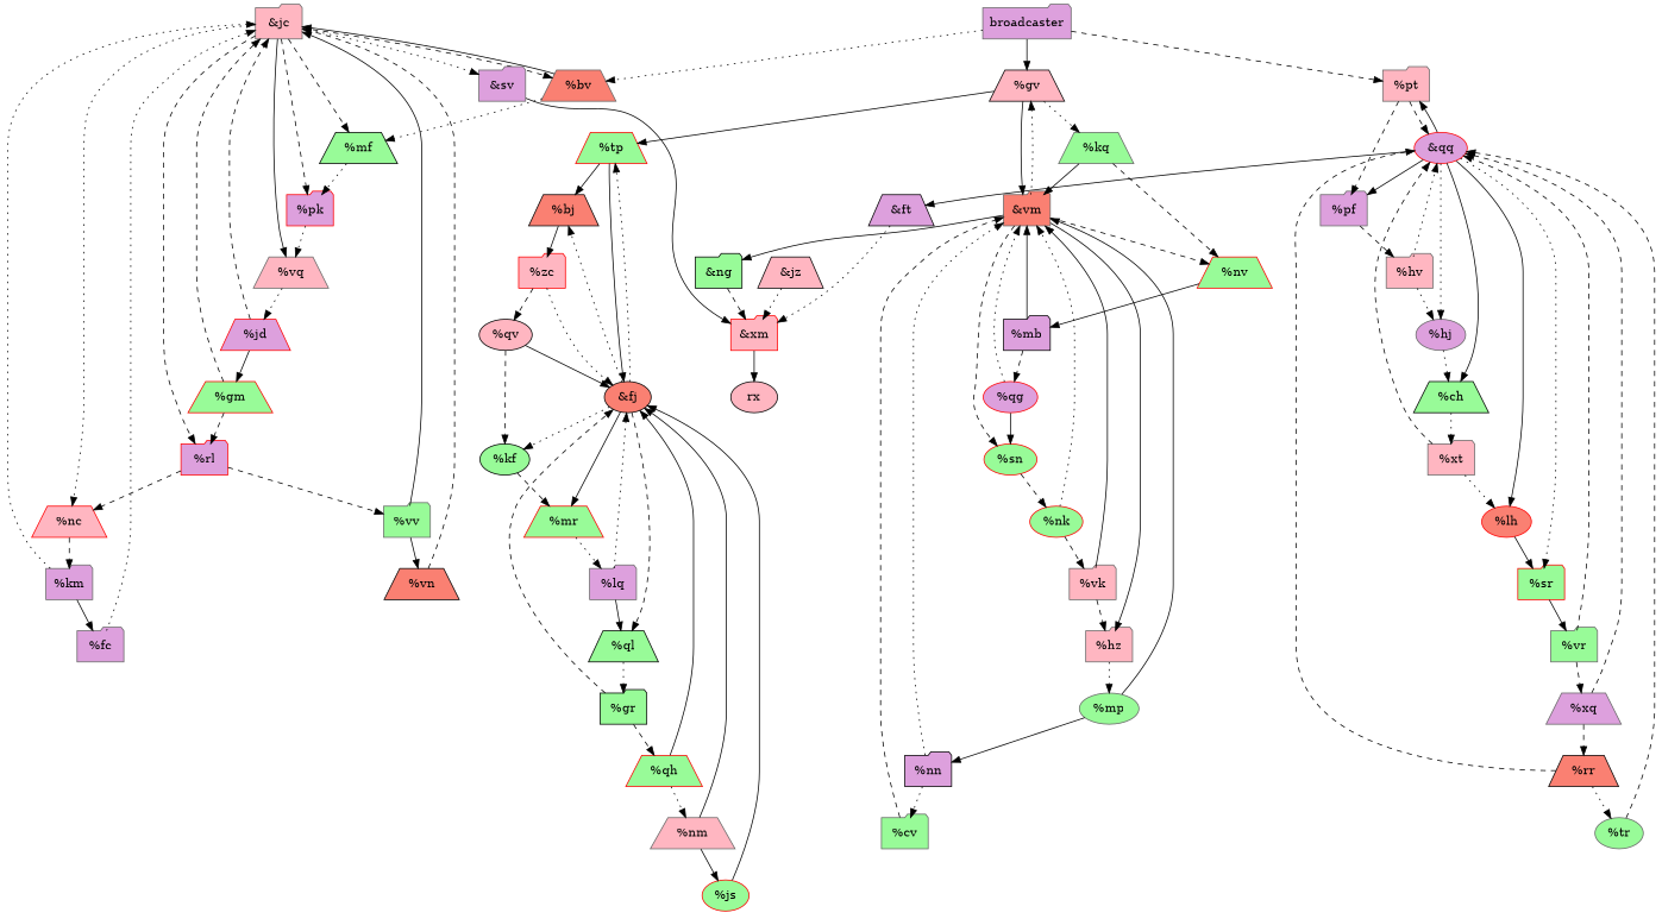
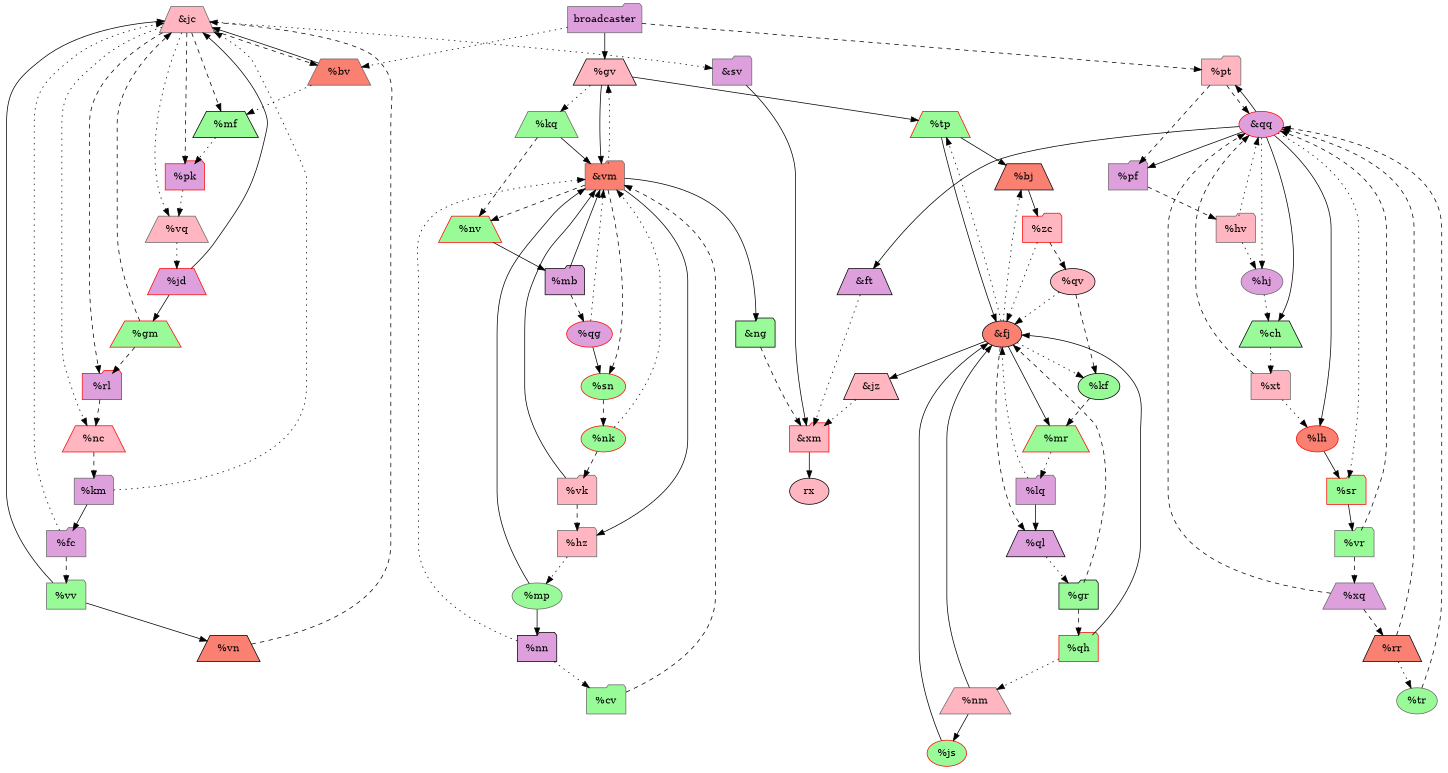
  digraph {
    node [color=gray40 fillcolor=palegreen shape=folder style=filled]
    edge [style=dashed]
-   n1 [fillcolor=lightpink label="&jc"]
+   n1 [fillcolor=lightpink label="&jc" shape=trapezium]
    n2 [color=red fillcolor=plum label="%rl"]
    n3 [fillcolor=salmon label="%bv" shape=trapezium]
    n4 [color=red fillcolor=lightpink label="%nc" shape=trapezium]
    n5 [fillcolor=plum label="&sv"]
    n6 [color=red fillcolor=plum label="%pk"]
    n7 [fillcolor=lightpink label="%vq" shape=trapezium]
    n8 [color=black label="%mf" shape=trapezium]
    n9 [fillcolor=plum label="%km"]
    n10 [color=red fillcolor=lightpink label="&xm"]
    n11 [color=red fillcolor=plum label="%jd" shape=trapezium]
    n12 [color=black fillcolor=salmon label="%bj" shape=trapezium]
    n13 [color=red fillcolor=lightpink label="%zc"]
    n14 [color=black fillcolor=salmon label="&fj" shape=ellipse]
    n15 [color=black fillcolor=lightpink label="%qv" shape=ellipse]
    n16 [fillcolor=plum label="%fc"]
    n17 [label="%vv"]
    n18 [label="%vr"]
    n19 [color=red fillcolor=plum label="&qq" shape=ellipse]
    n20 [fillcolor=plum label="%xq" shape=trapezium]
    n21 [color=black fillcolor=plum label="&ft" shape=trapezium]
    n22 [fillcolor=lightpink label="%pt"]
    n23 [fillcolor=plum label="%pf"]
    n24 [color=red label="%sr"]
    n25 [color=red fillcolor=salmon label="%lh" shape=ellipse]
    n26 [fillcolor=plum label="%hj" shape=ellipse]
    n27 [color=black label="%ch" shape=trapezium]
    n28 [color=black fillcolor=salmon label="%rr" shape=trapezium]
    rx [color=black fillcolor=lightpink shape=ellipse]
    n30 [color=black fillcolor=lightpink label="&jz" shape=trapezium]
    n31 [color=red label="%tp" shape=trapezium]
-   n32 [color=black label="%ql" shape=trapezium]
+   n32 [color=black fillcolor=plum label="%ql" shape=trapezium]
    n33 [color=red label="%mr" shape=trapezium]
    n34 [color=black label="%kf" shape=ellipse]
    n35 [color=black label="%gr"]
    n36 [fillcolor=plum label="%lq"]
    n37 [fillcolor=lightpink label="%hv"]
    n38 [label="%tr" shape=ellipse]
    n39 [color=red label="%sn" shape=ellipse]
    n40 [color=red label="%nk" shape=ellipse]
    n41 [fillcolor=salmon label="&vm"]
    n42 [fillcolor=lightpink label="%vk"]
    n43 [color=red label="%gm" shape=trapezium]
    n44 [label="%mp" shape=ellipse]
    n45 [color=black fillcolor=plum label="%nn"]
    n46 [color=black fillcolor=lightpink label="%gv" shape=trapezium]
    n47 [color=red label="%nv" shape=trapezium]
    n48 [color=black label="&ng"]
    n49 [fillcolor=lightpink label="%hz"]
    n50 [label="%cv"]
    n51 [fillcolor=plum label=broadcaster]
    n52 [label="%kq" shape=trapezium]
-   n53 [color=red label="%qh" shape=trapezium]
+   n53 [color=red label="%qh"]
    n54 [fillcolor=lightpink label="%nm" shape=trapezium]
    n55 [color=red label="%js" shape=ellipse]
    n56 [fillcolor=lightpink label="%xt"]
    n57 [color=black fillcolor=plum label="%mb"]
    n58 [color=red fillcolor=plum label="%qg" shape=ellipse]
    n59 [color=black fillcolor=salmon label="%vn" shape=trapezium]
    n1 -> n2
    n1 -> n3
    n1 -> n4 [style=dotted]
    n1 -> n5 [style=dotted]
    n1 -> n6
-   n1 -> n7 [style=solid]
+   n1 -> n7 [style=dotted]
    n1 -> n8
    n2 -> n4
    n3 -> n1 [style=solid]
    n3 -> n8 [style=dotted]
    n4 -> n9
    n5 -> n10 [style=solid]
    n6 -> n7 [style=dotted]
    n7 -> n11 [style=dotted]
    n8 -> n6 [style=dotted]
    n9 -> n1 [style=dotted]
    n9 -> n16 [style=solid]
    n10 -> rx [style=solid]
-   n11 -> n1
+   n11 -> n1 [style=solid]
    n11 -> n43 [style=solid]
    n12 -> n13 [style=solid]
    n13 -> n14 [style=dotted]
    n13 -> n15
    n14 -> n12 [style=dotted]
+   n14 -> n30 [style=solid]
    n14 -> n31 [style=dotted]
    n14 -> n32
    n14 -> n33 [style=solid]
    n14 -> n34 [style=dotted]
-   n15 -> n14 [style=solid]
+   n15 -> n14 [style=dotted]
    n15 -> n34
    n16 -> n1 [style=dotted]
-   n2 -> n17
+   n16 -> n17
    n17 -> n1 [style=solid]
    n17 -> n59 [style=solid]
    n18 -> n19
    n18 -> n20
    n19 -> n21 [style=solid]
    n19 -> n22 [style=solid]
    n19 -> n23 [style=solid]
    n19 -> n24 [style=dotted]
    n19 -> n25 [style=solid]
    n19 -> n26 [style=dotted]
    n19 -> n27 [style=solid]
    n20 -> n19
    n20 -> n28
    n21 -> n10 [style=dotted]
    n22 -> n19
    n22 -> n23
    n23 -> n37
    n24 -> n18 [style=solid]
    n25 -> n24 [style=solid]
    n26 -> n27 [style=dotted]
    n27 -> n56 [style=dotted]
    n28 -> n19
    n28 -> n38 [style=dotted]
    n30 -> n10 [style=dotted]
    n31 -> n12 [style=solid]
    n31 -> n14 [style=solid]
    n32 -> n35 [style=dotted]
    n33 -> n36 [style=dotted]
    n34 -> n33
    n35 -> n14
    n35 -> n53
    n36 -> n14 [style=dotted]
    n36 -> n32 [style=solid]
    n37 -> n19 [style=dotted]
    n37 -> n26 [style=dotted]
    n38 -> n19
    n39 -> n40
    n40 -> n41 [style=dotted]
    n40 -> n42
    n41 -> n39
    n41 -> n46 [style=dotted]
    n41 -> n47
    n41 -> n48 [style=solid]
    n41 -> n49 [style=solid]
    n42 -> n41 [style=solid]
    n42 -> n49
    n43 -> n1
    n43 -> n2
    n44 -> n41 [style=solid]
    n44 -> n45 [style=solid]
    n45 -> n41 [style=dotted]
    n45 -> n50 [style=dotted]
    n46 -> n31 [style=solid]
    n46 -> n41 [style=solid]
    n46 -> n52 [style=dotted]
    n47 -> n57 [style=solid]
    n48 -> n10
    n49 -> n44 [style=dotted]
    n50 -> n41
    n51 -> n3 [style=dotted]
    n51 -> n22
    n51 -> n46 [style=solid]
    n52 -> n41 [style=solid]
    n52 -> n47
    n53 -> n14 [style=solid]
    n53 -> n54 [style=dotted]
    n54 -> n14 [style=solid]
    n54 -> n55 [style=solid]
    n55 -> n14 [style=solid]
    n56 -> n19
    n56 -> n25 [style=dotted]
    n57 -> n41 [style=solid]
    n57 -> n58
    n58 -> n39 [style=solid]
    n58 -> n41 [style=dotted]
    n59 -> n1
  }
